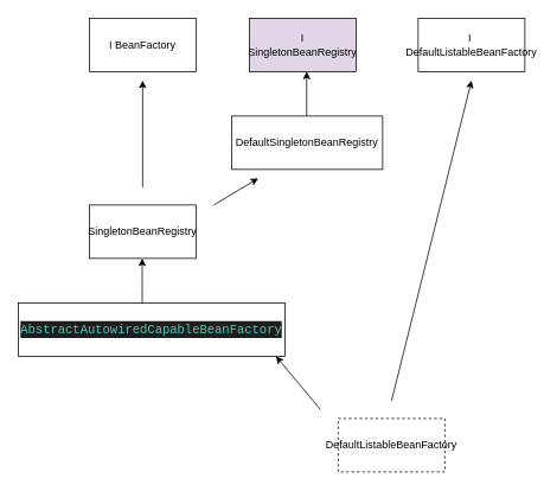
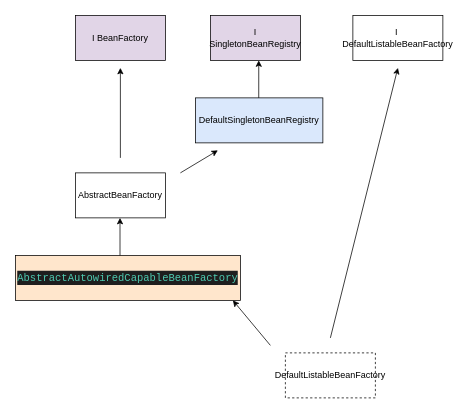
  <mxCell id="0" />
  <mxCell id="1" parent="0" />
- <mxCell id="2" value="I BeanFactory" style="rounded=0;whiteSpace=wrap;html=1;" vertex="1" parent="1"><mxGeometry x="100" y="20" width="120" height="60" as="geometry" /></mxCell>
+ <mxCell id="2" value="I BeanFactory" style="rounded=0;whiteSpace=wrap;html=1;fillColor=#e1d5e7;" vertex="1" parent="1"><mxGeometry x="100" y="20" width="120" height="60" as="geometry" /></mxCell>
  <mxCell id="3" value="I SingletonBeanRegistry" style="rounded=0;whiteSpace=wrap;html=1;fillColor=#e1d5e7;" vertex="1" parent="1"><mxGeometry x="280" y="20" width="120" height="60" as="geometry" /></mxCell>
- <mxCell id="4" value="DefaultSingletonBeanRegistry" style="rounded=0;whiteSpace=wrap;html=1;" vertex="1" parent="1"><mxGeometry x="260" y="130" width="170" height="60" as="geometry" /></mxCell>
+ <mxCell id="4" value="DefaultSingletonBeanRegistry" style="rounded=0;whiteSpace=wrap;html=1;fillColor=#dae8fc;" vertex="1" parent="1"><mxGeometry x="260" y="130" width="170" height="60" as="geometry" /></mxCell>
  <mxCell id="5" value="" style="endArrow=classic;html=1;exitX=0.497;exitY=0;exitDx=0;exitDy=0;exitPerimeter=0;" edge="1" parent="1" source="4"><mxGeometry width="50" height="50" relative="1" as="geometry"><mxPoint x="344.5" y="120" as="sourcePoint" /><mxPoint x="344.5" y="80" as="targetPoint" /></mxGeometry></mxCell>
  <mxCell id="6" value="I&amp;nbsp;&lt;br&gt;DefaultListableBeanFactory" style="rounded=0;whiteSpace=wrap;html=1;" vertex="1" parent="1"><mxGeometry x="470" y="20" width="120" height="60" as="geometry" /></mxCell>
- <mxCell id="7" value="SingletonBeanRegistry" style="rounded=0;whiteSpace=wrap;html=1;" vertex="1" parent="1"><mxGeometry x="100" y="230" width="120" height="60" as="geometry" /></mxCell>
+ <mxCell id="7" value="AbstractBeanFactory" style="rounded=0;whiteSpace=wrap;html=1;" vertex="1" parent="1"><mxGeometry x="100" y="230" width="120" height="60" as="geometry" /></mxCell>
  <mxCell id="8" value="" style="endArrow=classic;html=1;" edge="1" parent="1"><mxGeometry width="50" height="50" relative="1" as="geometry"><mxPoint x="160" y="210" as="sourcePoint" /><mxPoint x="160" y="90" as="targetPoint" /></mxGeometry></mxCell>
  <mxCell id="9" value="" style="endArrow=classic;html=1;" edge="1" parent="1"><mxGeometry width="50" height="50" relative="1" as="geometry"><mxPoint x="240" y="230" as="sourcePoint" /><mxPoint x="290" y="200" as="targetPoint" /></mxGeometry></mxCell>
- <mxCell id="10" value="&lt;div style=&quot;background-color: rgb(30 , 30 , 30) ; font-family: &amp;#34;consolas&amp;#34; , &amp;#34;courier new&amp;#34; , monospace ; font-size: 14px ; line-height: 19px ; color: rgb(212 , 212 , 212)&quot;&gt;&lt;div style=&quot;line-height: 19px&quot;&gt;&lt;span style=&quot;color: #4ec9b0&quot;&gt;AbstractAutowiredCapableBeanFactory&lt;/span&gt;&lt;/div&gt;&lt;/div&gt;" style="rounded=0;whiteSpace=wrap;html=1;" vertex="1" parent="1"><mxGeometry x="20" y="340" width="300" height="60" as="geometry" /></mxCell>
+ <mxCell id="10" value="&lt;div style=&quot;background-color: rgb(30 , 30 , 30) ; font-family: &amp;#34;consolas&amp;#34; , &amp;#34;courier new&amp;#34; , monospace ; font-size: 14px ; line-height: 19px ; color: rgb(212 , 212 , 212)&quot;&gt;&lt;div style=&quot;line-height: 19px&quot;&gt;&lt;span style=&quot;color: #4ec9b0&quot;&gt;AbstractAutowiredCapableBeanFactory&lt;/span&gt;&lt;/div&gt;&lt;/div&gt;" style="rounded=0;whiteSpace=wrap;html=1;fillColor=#ffe6cc;" vertex="1" parent="1"><mxGeometry x="20" y="340" width="300" height="60" as="geometry" /></mxCell>
  <mxCell id="11" value="" style="endArrow=classic;html=1;" edge="1" parent="1"><mxGeometry width="50" height="50" relative="1" as="geometry"><mxPoint x="159.5" y="340" as="sourcePoint" /><mxPoint x="159.5" y="290" as="targetPoint" /></mxGeometry></mxCell>
  <mxCell id="12" value="DefaultListableBeanFactory" style="rounded=0;whiteSpace=wrap;html=1;dashed=1;" vertex="1" parent="1"><mxGeometry x="380" y="470" width="120" height="60" as="geometry" /></mxCell>
  <mxCell id="13" value="" style="endArrow=classic;html=1;" edge="1" parent="1"><mxGeometry width="50" height="50" relative="1" as="geometry"><mxPoint x="360" y="460" as="sourcePoint" /><mxPoint x="310" y="400" as="targetPoint" /></mxGeometry></mxCell>
  <mxCell id="14" value="" style="endArrow=classic;html=1;" edge="1" parent="1"><mxGeometry width="50" height="50" relative="1" as="geometry"><mxPoint x="440" y="450" as="sourcePoint" /><mxPoint x="530" y="90" as="targetPoint" /></mxGeometry></mxCell>
